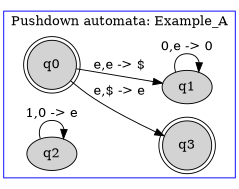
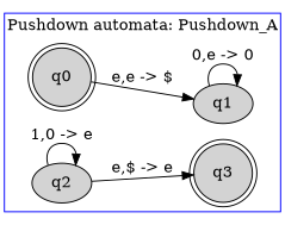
  digraph {
    rankdir=LR
    node [style=filled]
    q0 [shape=doublecircle]
    q1
    q2
    q3 [shape=doublecircle]
    subgraph cluster_1 {
      color=blue
-     label="Pushdown automata: Example_A"
+     label="Pushdown automata: Pushdown_A"
      q0
      q1
      q2
      q3
    }
    q0 -> q1 [label="e,e -> $"]
    q1 -> q1 [label="0,e -> 0"]
    q2 -> q2 [label="1,0 -> e"]
-   q0 -> q3 [label="e,$ -> e"]
+   q2 -> q3 [label="e,$ -> e"]
  }
